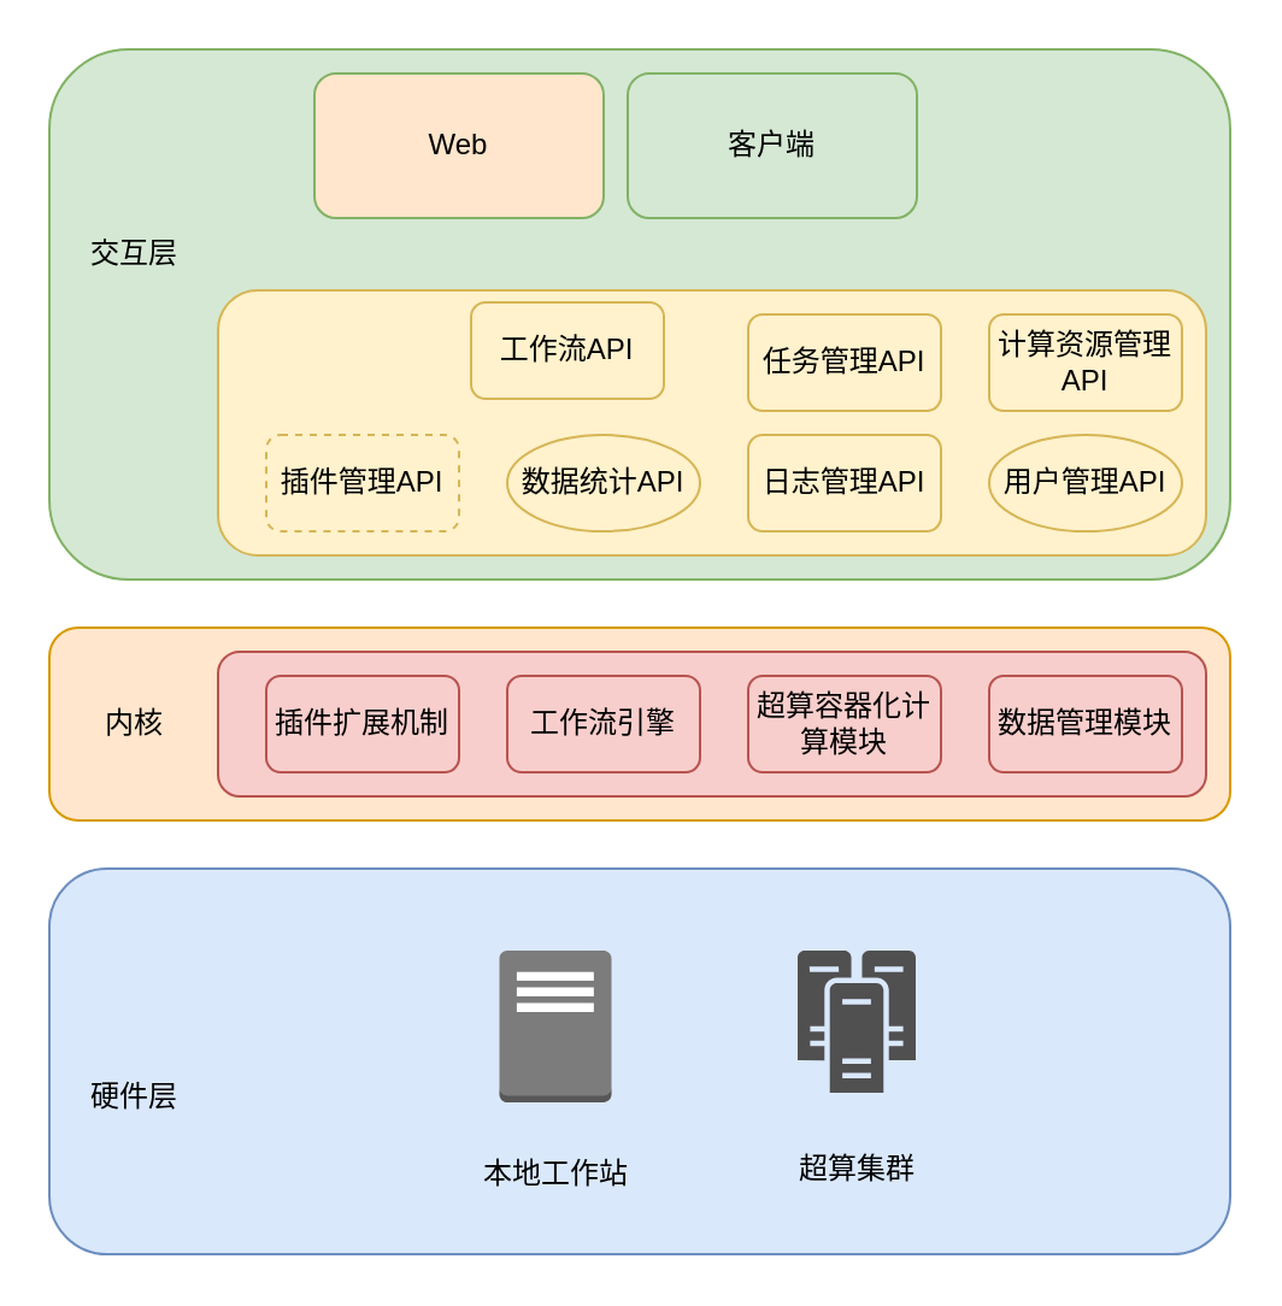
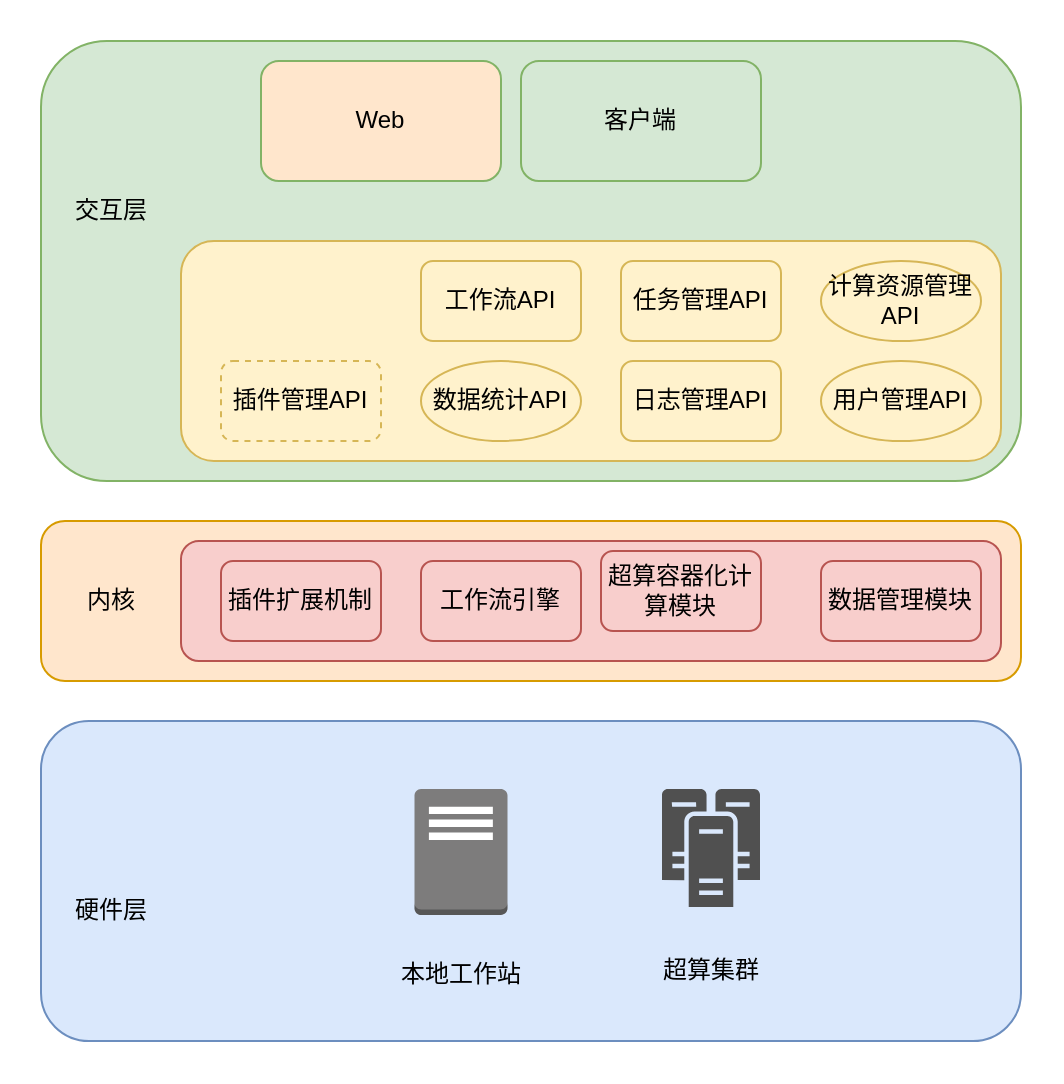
  <mxCell id="0" />
  <mxCell id="1" parent="0" />
  <mxCell id="2" value="" style="rounded=1;whiteSpace=wrap;html=1;fillColor=#d5e8d4;strokeColor=#82b366;" vertex="1" parent="1"><mxGeometry x="20" y="20" width="490" height="220" as="geometry" /></mxCell>
  <mxCell id="3" value="" style="rounded=1;whiteSpace=wrap;html=1;fillColor=#fff2cc;strokeColor=#d6b656;" vertex="1" parent="1"><mxGeometry x="90" y="120" width="410" height="110" as="geometry" /></mxCell>
  <mxCell id="4" value="交互层" style="text;html=1;align=center;verticalAlign=middle;resizable=0;points=[];autosize=1;rounded=0;" vertex="1" parent="1"><mxGeometry x="25" y="90" width="60" height="30" as="geometry" /></mxCell>
- <mxCell id="5" value="工作流API" style="rounded=1;whiteSpace=wrap;html=1;fillColor=#fff2cc;strokeColor=#d6b656;" vertex="1" parent="1"><mxGeometry x="195" y="125" width="80" height="40" as="geometry" /></mxCell>
+ <mxCell id="5" value="工作流API" style="rounded=1;whiteSpace=wrap;html=1;fillColor=#fff2cc;strokeColor=#d6b656;" vertex="1" parent="1"><mxGeometry x="210" y="130" width="80" height="40" as="geometry" /></mxCell>
  <mxCell id="6" value="&lt;span id=&quot;docs-internal-guid-9167f443-7fff-0bc8-a4bc-838c0dcd0c80&quot;&gt;&lt;/span&gt;插件管理API" style="rounded=1;whiteSpace=wrap;html=1;fillColor=#fff2cc;strokeColor=#d6b656;dashed=1;" vertex="1" parent="1"><mxGeometry x="110" y="180" width="80" height="40" as="geometry" /></mxCell>
  <mxCell id="7" value="Web" style="rounded=1;whiteSpace=wrap;html=1;fillColor=#ffe6cc;strokeColor=#82b366;" vertex="1" parent="1"><mxGeometry x="130" y="30" width="120" height="60" as="geometry" /></mxCell>
  <mxCell id="8" value="客户端" style="rounded=1;whiteSpace=wrap;html=1;fillColor=#d5e8d4;strokeColor=#82b366;" vertex="1" parent="1"><mxGeometry x="260" y="30" width="120" height="60" as="geometry" /></mxCell>
- <mxCell id="9" value="&lt;span id=&quot;docs-internal-guid-b78f5eb9-7fff-38b9-a81d-35460a2a63e1&quot;&gt;&lt;/span&gt;&lt;span id=&quot;docs-internal-guid-b78f5eb9-7fff-38b9-a81d-35460a2a63e1&quot;&gt;&lt;/span&gt;&lt;span id=&quot;docs-internal-guid-6e97094f-7fff-65f8-c591-af80082fb2ff&quot;&gt;&lt;/span&gt;&lt;span id=&quot;docs-internal-guid-6e97094f-7fff-65f8-c591-af80082fb2ff&quot;&gt;&lt;/span&gt;&lt;span id=&quot;docs-internal-guid-6e97094f-7fff-65f8-c591-af80082fb2ff&quot;&gt;&lt;/span&gt;&lt;span id=&quot;docs-internal-guid-6e97094f-7fff-65f8-c591-af80082fb2ff&quot;&gt;&lt;/span&gt;&lt;span id=&quot;docs-internal-guid-6e97094f-7fff-65f8-c591-af80082fb2ff&quot;&gt;&lt;/span&gt;&lt;span id=&quot;docs-internal-guid-6e97094f-7fff-65f8-c591-af80082fb2ff&quot;&gt;&lt;/span&gt;计算资源管理API" style="rounded=1;whiteSpace=wrap;html=1;fillColor=#fff2cc;strokeColor=#d6b656;" vertex="1" parent="1"><mxGeometry x="410" y="130" width="80" height="40" as="geometry" /></mxCell>
+ <mxCell id="9" value="&lt;span id=&quot;docs-internal-guid-b78f5eb9-7fff-38b9-a81d-35460a2a63e1&quot;&gt;&lt;/span&gt;&lt;span id=&quot;docs-internal-guid-b78f5eb9-7fff-38b9-a81d-35460a2a63e1&quot;&gt;&lt;/span&gt;&lt;span id=&quot;docs-internal-guid-6e97094f-7fff-65f8-c591-af80082fb2ff&quot;&gt;&lt;/span&gt;&lt;span id=&quot;docs-internal-guid-6e97094f-7fff-65f8-c591-af80082fb2ff&quot;&gt;&lt;/span&gt;&lt;span id=&quot;docs-internal-guid-6e97094f-7fff-65f8-c591-af80082fb2ff&quot;&gt;&lt;/span&gt;&lt;span id=&quot;docs-internal-guid-6e97094f-7fff-65f8-c591-af80082fb2ff&quot;&gt;&lt;/span&gt;&lt;span id=&quot;docs-internal-guid-6e97094f-7fff-65f8-c591-af80082fb2ff&quot;&gt;&lt;/span&gt;&lt;span id=&quot;docs-internal-guid-6e97094f-7fff-65f8-c591-af80082fb2ff&quot;&gt;&lt;/span&gt;计算资源管理API" style="ellipse;whiteSpace=wrap;html=1;fillColor=#fff2cc;strokeColor=#d6b656;" vertex="1" parent="1"><mxGeometry x="410" y="130" width="80" height="40" as="geometry" /></mxCell>
  <mxCell id="10" value="数据统计API" style="ellipse;whiteSpace=wrap;html=1;fillColor=#fff2cc;strokeColor=#d6b656;" vertex="1" parent="1"><mxGeometry x="210" y="180" width="80" height="40" as="geometry" /></mxCell>
  <mxCell id="11" value="任务管理API" style="rounded=1;whiteSpace=wrap;html=1;fillColor=#fff2cc;strokeColor=#d6b656;" vertex="1" parent="1"><mxGeometry x="310" y="130" width="80" height="40" as="geometry" /></mxCell>
  <mxCell id="12" value="日志管理API" style="rounded=1;whiteSpace=wrap;html=1;fillColor=#fff2cc;strokeColor=#d6b656;" vertex="1" parent="1"><mxGeometry x="310" y="180" width="80" height="40" as="geometry" /></mxCell>
  <mxCell id="13" value="用户管理API" style="ellipse;whiteSpace=wrap;html=1;fillColor=#fff2cc;strokeColor=#d6b656;" vertex="1" parent="1"><mxGeometry x="410" y="180" width="80" height="40" as="geometry" /></mxCell>
  <mxCell id="14" value="" style="rounded=1;whiteSpace=wrap;html=1;fillColor=#ffe6cc;strokeColor=#d79b00;" vertex="1" parent="1"><mxGeometry x="20" y="260" width="490" height="80" as="geometry" /></mxCell>
  <mxCell id="15" value="内核" style="text;html=1;align=center;verticalAlign=middle;resizable=0;points=[];autosize=1;strokeColor=none;fillColor=none;" vertex="1" parent="1"><mxGeometry x="30" y="285" width="50" height="30" as="geometry" /></mxCell>
  <mxCell id="16" value="" style="rounded=1;whiteSpace=wrap;html=1;fillColor=#f8cecc;strokeColor=#b85450;" vertex="1" parent="1"><mxGeometry x="90" y="270" width="410" height="60" as="geometry" /></mxCell>
  <mxCell id="17" value="插件扩展机制" style="rounded=1;whiteSpace=wrap;html=1;fillColor=#f8cecc;strokeColor=#b85450;" vertex="1" parent="1"><mxGeometry x="110" y="280" width="80" height="40" as="geometry" /></mxCell>
- <mxCell id="18" value="超算容器化计算模块" style="rounded=1;whiteSpace=wrap;html=1;fillColor=#f8cecc;strokeColor=#b85450;" vertex="1" parent="1"><mxGeometry x="310" y="280" width="80" height="40" as="geometry" /></mxCell>
+ <mxCell id="18" value="超算容器化计算模块" style="rounded=1;whiteSpace=wrap;html=1;fillColor=#f8cecc;strokeColor=#b85450;" vertex="1" parent="1"><mxGeometry x="300" y="275" width="80" height="40" as="geometry" /></mxCell>
  <mxCell id="19" value="工作流引擎" style="rounded=1;whiteSpace=wrap;html=1;fillColor=#f8cecc;strokeColor=#b85450;" vertex="1" parent="1"><mxGeometry x="210" y="280" width="80" height="40" as="geometry" /></mxCell>
  <mxCell id="20" value="数据管理模块" style="rounded=1;whiteSpace=wrap;html=1;fillColor=#f8cecc;strokeColor=#b85450;" vertex="1" parent="1"><mxGeometry x="410" y="280" width="80" height="40" as="geometry" /></mxCell>
  <mxCell id="21" value="" style="rounded=1;whiteSpace=wrap;html=1;fillColor=#dae8fc;strokeColor=#6c8ebf;" vertex="1" parent="1"><mxGeometry x="20" y="360" width="490" height="160" as="geometry" /></mxCell>
  <mxCell id="22" value="硬件层" style="text;html=1;align=center;verticalAlign=middle;resizable=0;points=[];autosize=1;strokeColor=none;fillColor=none;" vertex="1" parent="1"><mxGeometry x="25" y="440" width="60" height="30" as="geometry" /></mxCell>
  <mxCell id="23" value="本地工作站" style="text;html=1;align=center;verticalAlign=middle;resizable=0;points=[];autosize=1;strokeColor=none;fillColor=none;" vertex="1" parent="1"><mxGeometry x="190" y="472" width="80" height="30" as="geometry" /></mxCell>
  <mxCell id="24" value="" style="outlineConnect=0;dashed=0;verticalLabelPosition=bottom;verticalAlign=top;align=center;html=1;shape=mxgraph.aws3.traditional_server;fillColor=#7D7C7C;gradientColor=none;" vertex="1" parent="1"><mxGeometry x="206.75" y="394" width="46.5" height="63" as="geometry" /></mxCell>
  <mxCell id="25" value="" style="sketch=0;pointerEvents=1;shadow=0;dashed=0;html=1;strokeColor=none;fillColor=#505050;labelPosition=center;verticalLabelPosition=bottom;verticalAlign=top;outlineConnect=0;align=center;shape=mxgraph.office.servers.cluster_server;" vertex="1" parent="1"><mxGeometry x="330.5" y="394" width="49" height="59" as="geometry" /></mxCell>
  <mxCell id="26" value="超算集群" style="text;html=1;align=center;verticalAlign=middle;resizable=0;points=[];autosize=1;strokeColor=none;fillColor=none;" vertex="1" parent="1"><mxGeometry x="320" y="470" width="70" height="30" as="geometry" /></mxCell>
